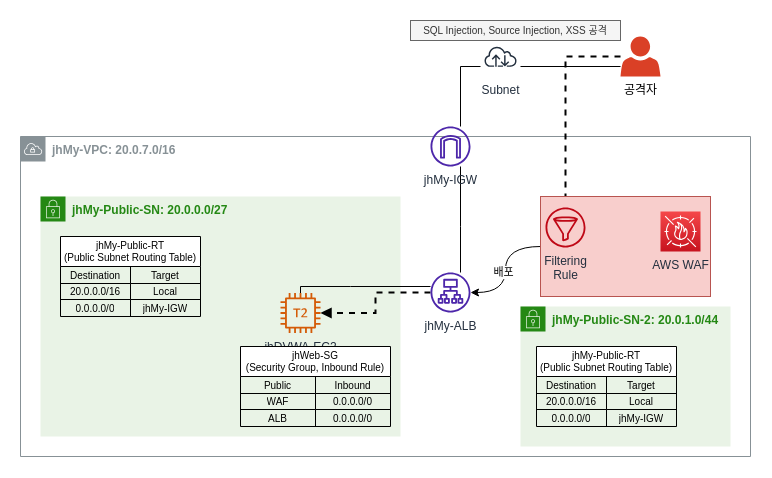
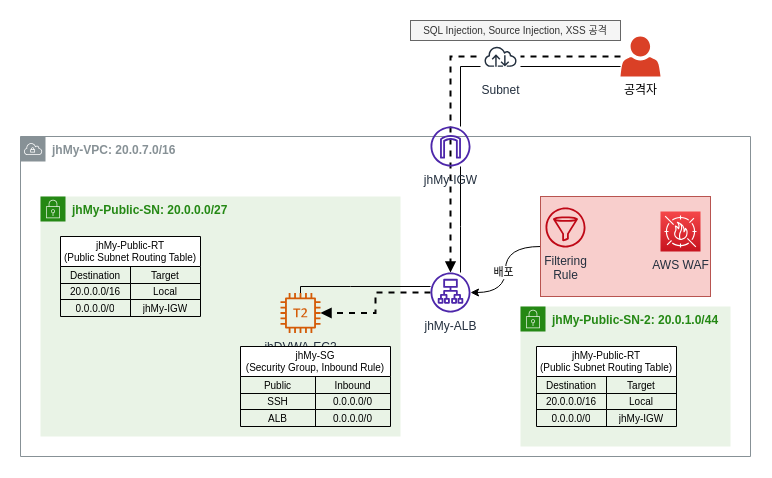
  <mxCell id="0" />
  <mxCell id="1" parent="0" />
  <mxCell id="2" value="&lt;b&gt;jhMy-VPC: 20.0.7.0/16&lt;/b&gt;" style="sketch=0;outlineConnect=0;gradientColor=none;html=1;whiteSpace=wrap;fontSize=12;fontStyle=0;shape=mxgraph.aws4.group;grIcon=mxgraph.aws4.group_vpc;strokeColor=#879196;fillColor=none;verticalAlign=top;align=left;spacingLeft=30;fontColor=#879196;dashed=0;" vertex="1" parent="1"><mxGeometry x="20" y="136" width="730" height="320" as="geometry" /></mxCell>
  <mxCell id="3" style="edgeStyle=orthogonalEdgeStyle;rounded=0;orthogonalLoop=1;jettySize=auto;html=1;fontSize=10;endArrow=none;endFill=0;" edge="1" parent="1" target="31"><mxGeometry relative="1" as="geometry"><mxPoint x="620" y="66" as="sourcePoint" /><mxPoint x="450" y="136" as="targetPoint" /><Array as="points"><mxPoint x="460" y="66" /></Array></mxGeometry></mxCell>
- <mxCell id="4" style="edgeStyle=orthogonalEdgeStyle;rounded=0;orthogonalLoop=1;jettySize=auto;html=1;fontSize=10;endArrow=block;endFill=1;dashed=1;strokeWidth=2;" edge="1" parent="1" source="5" target="50"><mxGeometry relative="1" as="geometry" /></mxCell>
+ <mxCell id="4" style="edgeStyle=orthogonalEdgeStyle;rounded=0;orthogonalLoop=1;jettySize=auto;html=1;fontSize=10;endArrow=block;endFill=1;dashed=1;strokeWidth=2;" edge="1" parent="1" source="5" target="44"><mxGeometry relative="1" as="geometry" /></mxCell>
  <mxCell id="5" value="공격자" style="sketch=0;pointerEvents=1;shadow=0;dashed=0;html=1;strokeColor=none;labelPosition=center;verticalLabelPosition=bottom;verticalAlign=top;outlineConnect=0;align=center;shape=mxgraph.office.users.user;fillColor=#DA4026;" vertex="1" parent="1"><mxGeometry x="620" y="36" width="40" height="40" as="geometry" /></mxCell>
  <mxCell id="6" value="Subnet" style="sketch=0;outlineConnect=0;fontColor=#232F3E;gradientColor=none;strokeColor=#232F3E;fillColor=#ffffff;dashed=0;verticalLabelPosition=bottom;verticalAlign=top;align=center;html=1;fontSize=12;fontStyle=0;aspect=fixed;shape=mxgraph.aws4.resourceIcon;resIcon=mxgraph.aws4.internet;" vertex="1" parent="1"><mxGeometry x="480" y="36" width="40" height="40" as="geometry" /></mxCell>
  <mxCell id="7" value="&lt;b&gt;jhMy-Public-SN: 20.0.0.0/27&lt;/b&gt;" style="points=[[0,0],[0.25,0],[0.5,0],[0.75,0],[1,0],[1,0.25],[1,0.5],[1,0.75],[1,1],[0.75,1],[0.5,1],[0.25,1],[0,1],[0,0.75],[0,0.5],[0,0.25]];outlineConnect=0;gradientColor=none;html=1;whiteSpace=wrap;fontSize=12;fontStyle=0;container=1;pointerEvents=0;collapsible=0;recursiveResize=0;shape=mxgraph.aws4.group;grIcon=mxgraph.aws4.group_security_group;grStroke=0;strokeColor=#248814;fillColor=#E9F3E6;verticalAlign=top;align=left;spacingLeft=30;fontColor=#248814;dashed=0;" vertex="1" parent="1"><mxGeometry x="40" y="196" width="360" height="240" as="geometry" /></mxCell>
  <mxCell id="8" value="jhDVWA-EC2&lt;br&gt;Private IP: 20.0.0.10" style="sketch=0;outlineConnect=0;fontColor=#232F3E;gradientColor=none;fillColor=#D45B07;strokeColor=none;dashed=0;verticalLabelPosition=bottom;verticalAlign=top;align=center;html=1;fontSize=12;fontStyle=0;aspect=fixed;pointerEvents=1;shape=mxgraph.aws4.t2_instance;" vertex="1" parent="7"><mxGeometry x="240" y="96.5" width="40" height="40" as="geometry" /></mxCell>
  <mxCell id="9" value="&lt;b&gt;jhMy-Public-SN-2: 20.0.1.0/44&lt;/b&gt;" style="points=[[0,0],[0.25,0],[0.5,0],[0.75,0],[1,0],[1,0.25],[1,0.5],[1,0.75],[1,1],[0.75,1],[0.5,1],[0.25,1],[0,1],[0,0.75],[0,0.5],[0,0.25]];outlineConnect=0;gradientColor=none;html=1;whiteSpace=wrap;fontSize=12;fontStyle=0;container=1;pointerEvents=0;collapsible=0;recursiveResize=0;shape=mxgraph.aws4.group;grIcon=mxgraph.aws4.group_security_group;grStroke=0;strokeColor=#248814;fillColor=#E9F3E6;verticalAlign=top;align=left;spacingLeft=30;fontColor=#248814;dashed=0;" vertex="1" parent="1"><mxGeometry x="520" y="306" width="210" height="140" as="geometry" /></mxCell>
  <mxCell id="10" value="jhMy-Public-RT&#10;(Public Subnet Routing Table)" style="shape=table;startSize=30;container=1;collapsible=0;childLayout=tableLayout;fontSize=10;" vertex="1" parent="9"><mxGeometry x="16" y="40" width="140" height="80" as="geometry" /></mxCell>
  <mxCell id="11" value="" style="shape=tableRow;horizontal=0;startSize=0;swimlaneHead=0;swimlaneBody=0;strokeColor=inherit;top=0;left=0;bottom=0;right=0;collapsible=0;dropTarget=0;fillColor=none;points=[[0,0.5],[1,0.5]];portConstraint=eastwest;fontSize=10;" vertex="1" parent="10"><mxGeometry y="30" width="140" height="17" as="geometry" /></mxCell>
  <mxCell id="12" value="Destination" style="shape=partialRectangle;html=1;whiteSpace=wrap;connectable=0;strokeColor=inherit;overflow=hidden;fillColor=none;top=0;left=0;bottom=0;right=0;pointerEvents=1;fontSize=10;" vertex="1" parent="11"><mxGeometry width="70" height="17" as="geometry"><mxRectangle width="70" height="17" as="alternateBounds" /></mxGeometry></mxCell>
  <mxCell id="13" value="Target" style="shape=partialRectangle;html=1;whiteSpace=wrap;connectable=0;strokeColor=inherit;overflow=hidden;fillColor=none;top=0;left=0;bottom=0;right=0;pointerEvents=1;fontSize=10;" vertex="1" parent="11"><mxGeometry x="70" width="70" height="17" as="geometry"><mxRectangle width="70" height="17" as="alternateBounds" /></mxGeometry></mxCell>
  <mxCell id="14" value="" style="shape=tableRow;horizontal=0;startSize=0;swimlaneHead=0;swimlaneBody=0;strokeColor=inherit;top=0;left=0;bottom=0;right=0;collapsible=0;dropTarget=0;fillColor=none;points=[[0,0.5],[1,0.5]];portConstraint=eastwest;fontSize=10;" vertex="1" parent="10"><mxGeometry y="47" width="140" height="16" as="geometry" /></mxCell>
  <mxCell id="15" value="20.0.0.0/16" style="shape=partialRectangle;html=1;whiteSpace=wrap;connectable=0;strokeColor=inherit;overflow=hidden;fillColor=none;top=0;left=0;bottom=0;right=0;pointerEvents=1;fontSize=10;" vertex="1" parent="14"><mxGeometry width="70" height="16" as="geometry"><mxRectangle width="70" height="16" as="alternateBounds" /></mxGeometry></mxCell>
  <mxCell id="16" value="Local" style="shape=partialRectangle;html=1;whiteSpace=wrap;connectable=0;strokeColor=inherit;overflow=hidden;fillColor=none;top=0;left=0;bottom=0;right=0;pointerEvents=1;fontSize=10;" vertex="1" parent="14"><mxGeometry x="70" width="70" height="16" as="geometry"><mxRectangle width="70" height="16" as="alternateBounds" /></mxGeometry></mxCell>
  <mxCell id="17" value="" style="shape=tableRow;horizontal=0;startSize=0;swimlaneHead=0;swimlaneBody=0;strokeColor=inherit;top=0;left=0;bottom=0;right=0;collapsible=0;dropTarget=0;fillColor=none;points=[[0,0.5],[1,0.5]];portConstraint=eastwest;fontSize=10;" vertex="1" parent="10"><mxGeometry y="63" width="140" height="17" as="geometry" /></mxCell>
  <mxCell id="18" value="0.0.0.0/0" style="shape=partialRectangle;html=1;whiteSpace=wrap;connectable=0;strokeColor=inherit;overflow=hidden;fillColor=none;top=0;left=0;bottom=0;right=0;pointerEvents=1;fontSize=10;" vertex="1" parent="17"><mxGeometry width="70" height="17" as="geometry"><mxRectangle width="70" height="17" as="alternateBounds" /></mxGeometry></mxCell>
  <mxCell id="19" value="jhMy-IGW" style="shape=partialRectangle;html=1;whiteSpace=wrap;connectable=0;strokeColor=inherit;overflow=hidden;fillColor=none;top=0;left=0;bottom=0;right=0;pointerEvents=1;fontSize=10;" vertex="1" parent="17"><mxGeometry x="70" width="70" height="17" as="geometry"><mxRectangle width="70" height="17" as="alternateBounds" /></mxGeometry></mxCell>
- <mxCell id="20" value="jhWeb-SG&#10;(Security Group, Inbound Rule)" style="shape=table;startSize=30;container=1;collapsible=0;childLayout=tableLayout;fontSize=10;" vertex="1" parent="1"><mxGeometry x="240" y="346" width="150" height="80" as="geometry" /></mxCell>
+ <mxCell id="20" value="jhMy-SG&#10;(Security Group, Inbound Rule)" style="shape=table;startSize=30;container=1;collapsible=0;childLayout=tableLayout;fontSize=10;" vertex="1" parent="1"><mxGeometry x="240" y="346" width="150" height="80" as="geometry" /></mxCell>
  <mxCell id="21" value="" style="shape=tableRow;horizontal=0;startSize=0;swimlaneHead=0;swimlaneBody=0;strokeColor=inherit;top=0;left=0;bottom=0;right=0;collapsible=0;dropTarget=0;fillColor=none;points=[[0,0.5],[1,0.5]];portConstraint=eastwest;" vertex="1" parent="20"><mxGeometry y="30" width="150" height="17" as="geometry" /></mxCell>
  <mxCell id="22" value="Public" style="shape=partialRectangle;html=1;whiteSpace=wrap;connectable=0;strokeColor=inherit;overflow=hidden;fillColor=none;top=0;left=0;bottom=0;right=0;pointerEvents=1;fontSize=10;" vertex="1" parent="21"><mxGeometry width="75" height="17" as="geometry"><mxRectangle width="75" height="17" as="alternateBounds" /></mxGeometry></mxCell>
  <mxCell id="23" value="Inbound" style="shape=partialRectangle;html=1;whiteSpace=wrap;connectable=0;strokeColor=inherit;overflow=hidden;fillColor=none;top=0;left=0;bottom=0;right=0;pointerEvents=1;fontSize=10;" vertex="1" parent="21"><mxGeometry x="75" width="75" height="17" as="geometry"><mxRectangle width="75" height="17" as="alternateBounds" /></mxGeometry></mxCell>
  <mxCell id="24" value="" style="shape=tableRow;horizontal=0;startSize=0;swimlaneHead=0;swimlaneBody=0;strokeColor=inherit;top=0;left=0;bottom=0;right=0;collapsible=0;dropTarget=0;fillColor=none;points=[[0,0.5],[1,0.5]];portConstraint=eastwest;" vertex="1" parent="20"><mxGeometry y="47" width="150" height="16" as="geometry" /></mxCell>
- <mxCell id="25" value="WAF" style="shape=partialRectangle;html=1;whiteSpace=wrap;connectable=0;strokeColor=inherit;overflow=hidden;fillColor=none;top=0;left=0;bottom=0;right=0;pointerEvents=1;fontSize=10;" vertex="1" parent="24"><mxGeometry width="75" height="16" as="geometry"><mxRectangle width="75" height="16" as="alternateBounds" /></mxGeometry></mxCell>
+ <mxCell id="25" value="SSH" style="shape=partialRectangle;html=1;whiteSpace=wrap;connectable=0;strokeColor=inherit;overflow=hidden;fillColor=none;top=0;left=0;bottom=0;right=0;pointerEvents=1;fontSize=10;" vertex="1" parent="24"><mxGeometry width="75" height="16" as="geometry"><mxRectangle width="75" height="16" as="alternateBounds" /></mxGeometry></mxCell>
  <mxCell id="26" value="0.0.0.0/0" style="shape=partialRectangle;html=1;whiteSpace=wrap;connectable=0;strokeColor=inherit;overflow=hidden;fillColor=none;top=0;left=0;bottom=0;right=0;pointerEvents=1;fontSize=10;" vertex="1" parent="24"><mxGeometry x="75" width="75" height="16" as="geometry"><mxRectangle width="75" height="16" as="alternateBounds" /></mxGeometry></mxCell>
  <mxCell id="27" value="" style="shape=tableRow;horizontal=0;startSize=0;swimlaneHead=0;swimlaneBody=0;strokeColor=inherit;top=0;left=0;bottom=0;right=0;collapsible=0;dropTarget=0;fillColor=none;points=[[0,0.5],[1,0.5]];portConstraint=eastwest;" vertex="1" parent="20"><mxGeometry y="63" width="150" height="17" as="geometry" /></mxCell>
  <mxCell id="28" value="ALB" style="shape=partialRectangle;html=1;whiteSpace=wrap;connectable=0;strokeColor=inherit;overflow=hidden;fillColor=none;top=0;left=0;bottom=0;right=0;pointerEvents=1;fontSize=10;" vertex="1" parent="27"><mxGeometry width="75" height="17" as="geometry"><mxRectangle width="75" height="17" as="alternateBounds" /></mxGeometry></mxCell>
  <mxCell id="29" value="0.0.0.0/0" style="shape=partialRectangle;html=1;whiteSpace=wrap;connectable=0;strokeColor=inherit;overflow=hidden;fillColor=none;top=0;left=0;bottom=0;right=0;pointerEvents=1;fontSize=10;" vertex="1" parent="27"><mxGeometry x="75" width="75" height="17" as="geometry"><mxRectangle width="75" height="17" as="alternateBounds" /></mxGeometry></mxCell>
  <mxCell id="30" style="edgeStyle=orthogonalEdgeStyle;rounded=0;orthogonalLoop=1;jettySize=auto;html=1;fontSize=10;endArrow=none;endFill=0;" edge="1" parent="1" source="31" target="44"><mxGeometry relative="1" as="geometry"><Array as="points"><mxPoint x="460" y="226" /><mxPoint x="460" y="226" /></Array></mxGeometry></mxCell>
  <mxCell id="31" value="jhMy-IGW" style="sketch=0;outlineConnect=0;fontColor=#232F3E;gradientColor=none;fillColor=#4D27AA;strokeColor=none;dashed=0;verticalLabelPosition=bottom;verticalAlign=top;align=center;html=1;fontSize=12;fontStyle=0;aspect=fixed;pointerEvents=1;shape=mxgraph.aws4.internet_gateway;" vertex="1" parent="1"><mxGeometry x="430" y="126" width="40" height="40" as="geometry" /></mxCell>
  <mxCell id="32" value="jhMy-Public-RT&#10;(Public Subnet Routing Table)" style="shape=table;startSize=30;container=1;collapsible=0;childLayout=tableLayout;fontSize=10;" vertex="1" parent="1"><mxGeometry x="60" y="236" width="140" height="80" as="geometry" /></mxCell>
  <mxCell id="33" value="" style="shape=tableRow;horizontal=0;startSize=0;swimlaneHead=0;swimlaneBody=0;strokeColor=inherit;top=0;left=0;bottom=0;right=0;collapsible=0;dropTarget=0;fillColor=none;points=[[0,0.5],[1,0.5]];portConstraint=eastwest;fontSize=10;" vertex="1" parent="32"><mxGeometry y="30" width="140" height="17" as="geometry" /></mxCell>
  <mxCell id="34" value="Destination" style="shape=partialRectangle;html=1;whiteSpace=wrap;connectable=0;strokeColor=inherit;overflow=hidden;fillColor=none;top=0;left=0;bottom=0;right=0;pointerEvents=1;fontSize=10;" vertex="1" parent="33"><mxGeometry width="70" height="17" as="geometry"><mxRectangle width="70" height="17" as="alternateBounds" /></mxGeometry></mxCell>
  <mxCell id="35" value="Target" style="shape=partialRectangle;html=1;whiteSpace=wrap;connectable=0;strokeColor=inherit;overflow=hidden;fillColor=none;top=0;left=0;bottom=0;right=0;pointerEvents=1;fontSize=10;" vertex="1" parent="33"><mxGeometry x="70" width="70" height="17" as="geometry"><mxRectangle width="70" height="17" as="alternateBounds" /></mxGeometry></mxCell>
  <mxCell id="36" value="" style="shape=tableRow;horizontal=0;startSize=0;swimlaneHead=0;swimlaneBody=0;strokeColor=inherit;top=0;left=0;bottom=0;right=0;collapsible=0;dropTarget=0;fillColor=none;points=[[0,0.5],[1,0.5]];portConstraint=eastwest;fontSize=10;" vertex="1" parent="32"><mxGeometry y="47" width="140" height="16" as="geometry" /></mxCell>
  <mxCell id="37" value="20.0.0.0/16" style="shape=partialRectangle;html=1;whiteSpace=wrap;connectable=0;strokeColor=inherit;overflow=hidden;fillColor=none;top=0;left=0;bottom=0;right=0;pointerEvents=1;fontSize=10;" vertex="1" parent="36"><mxGeometry width="70" height="16" as="geometry"><mxRectangle width="70" height="16" as="alternateBounds" /></mxGeometry></mxCell>
  <mxCell id="38" value="Local" style="shape=partialRectangle;html=1;whiteSpace=wrap;connectable=0;strokeColor=inherit;overflow=hidden;fillColor=none;top=0;left=0;bottom=0;right=0;pointerEvents=1;fontSize=10;" vertex="1" parent="36"><mxGeometry x="70" width="70" height="16" as="geometry"><mxRectangle width="70" height="16" as="alternateBounds" /></mxGeometry></mxCell>
  <mxCell id="39" value="" style="shape=tableRow;horizontal=0;startSize=0;swimlaneHead=0;swimlaneBody=0;strokeColor=inherit;top=0;left=0;bottom=0;right=0;collapsible=0;dropTarget=0;fillColor=none;points=[[0,0.5],[1,0.5]];portConstraint=eastwest;fontSize=10;" vertex="1" parent="32"><mxGeometry y="63" width="140" height="17" as="geometry" /></mxCell>
  <mxCell id="40" value="0.0.0.0/0" style="shape=partialRectangle;html=1;whiteSpace=wrap;connectable=0;strokeColor=inherit;overflow=hidden;fillColor=none;top=0;left=0;bottom=0;right=0;pointerEvents=1;fontSize=10;" vertex="1" parent="39"><mxGeometry width="70" height="17" as="geometry"><mxRectangle width="70" height="17" as="alternateBounds" /></mxGeometry></mxCell>
  <mxCell id="41" value="jhMy-IGW" style="shape=partialRectangle;html=1;whiteSpace=wrap;connectable=0;strokeColor=inherit;overflow=hidden;fillColor=none;top=0;left=0;bottom=0;right=0;pointerEvents=1;fontSize=10;" vertex="1" parent="39"><mxGeometry x="70" width="70" height="17" as="geometry"><mxRectangle width="70" height="17" as="alternateBounds" /></mxGeometry></mxCell>
  <mxCell id="42" style="edgeStyle=orthogonalEdgeStyle;rounded=0;orthogonalLoop=1;jettySize=auto;html=1;fontSize=10;endArrow=none;endFill=0;" edge="1" parent="1" source="44" target="8"><mxGeometry relative="1" as="geometry"><Array as="points"><mxPoint x="350" y="286" /><mxPoint x="350" y="286" /></Array></mxGeometry></mxCell>
  <mxCell id="43" style="edgeStyle=orthogonalEdgeStyle;rounded=0;orthogonalLoop=1;jettySize=auto;html=1;endArrow=block;endFill=1;strokeWidth=2;dashed=1;" edge="1" parent="1" source="44" target="8"><mxGeometry relative="1" as="geometry" /></mxCell>
  <mxCell id="44" value="jhMy-ALB" style="sketch=0;outlineConnect=0;fontColor=#232F3E;gradientColor=none;fillColor=#4D27AA;strokeColor=none;dashed=0;verticalLabelPosition=bottom;verticalAlign=top;align=center;html=1;fontSize=12;fontStyle=0;aspect=fixed;pointerEvents=1;shape=mxgraph.aws4.application_load_balancer;" vertex="1" parent="1"><mxGeometry x="430" y="272" width="40" height="40" as="geometry" /></mxCell>
  <mxCell id="45" value="SQL Injection, Source Injection, XSS 공격" style="text;html=1;strokeColor=#666666;fillColor=#f5f5f5;align=center;verticalAlign=middle;whiteSpace=wrap;rounded=0;fontSize=10;fontColor=#333333;" vertex="1" parent="1"><mxGeometry x="410" y="20" width="210" height="20" as="geometry" /></mxCell>
  <mxCell id="46" style="edgeStyle=orthogonalEdgeStyle;orthogonalLoop=1;jettySize=auto;html=1;curved=1;" edge="1" parent="1" source="48" target="44"><mxGeometry relative="1" as="geometry" /></mxCell>
  <mxCell id="47" value="배포" style="edgeLabel;html=1;align=center;verticalAlign=middle;resizable=0;points=[];" vertex="1" connectable="0" parent="46"><mxGeometry x="0.03" y="-3" relative="1" as="geometry"><mxPoint as="offset" /></mxGeometry></mxCell>
  <mxCell id="48" value="" style="rounded=0;whiteSpace=wrap;html=1;fillColor=#f8cecc;strokeColor=#b85450;" vertex="1" parent="1"><mxGeometry x="540" y="196" width="170" height="100" as="geometry" /></mxCell>
  <mxCell id="49" value="AWS WAF" style="sketch=0;points=[[0,0,0],[0.25,0,0],[0.5,0,0],[0.75,0,0],[1,0,0],[0,1,0],[0.25,1,0],[0.5,1,0],[0.75,1,0],[1,1,0],[0,0.25,0],[0,0.5,0],[0,0.75,0],[1,0.25,0],[1,0.5,0],[1,0.75,0]];outlineConnect=0;fontColor=#232F3E;gradientColor=#F54749;gradientDirection=north;fillColor=#C7131F;strokeColor=#ffffff;dashed=0;verticalLabelPosition=bottom;verticalAlign=top;align=center;html=1;fontSize=12;fontStyle=0;aspect=fixed;shape=mxgraph.aws4.resourceIcon;resIcon=mxgraph.aws4.waf;" vertex="1" parent="1"><mxGeometry x="660" y="211" width="40" height="40" as="geometry" /></mxCell>
  <mxCell id="50" value="Filtering&lt;br&gt;Rule" style="sketch=0;outlineConnect=0;fontColor=#232F3E;gradientColor=none;fillColor=#BF0816;strokeColor=none;dashed=0;verticalLabelPosition=bottom;verticalAlign=top;align=center;html=1;fontSize=12;fontStyle=0;aspect=fixed;pointerEvents=1;shape=mxgraph.aws4.filtering_rule;" vertex="1" parent="1"><mxGeometry x="545" y="207" width="40" height="40" as="geometry" /></mxCell>
